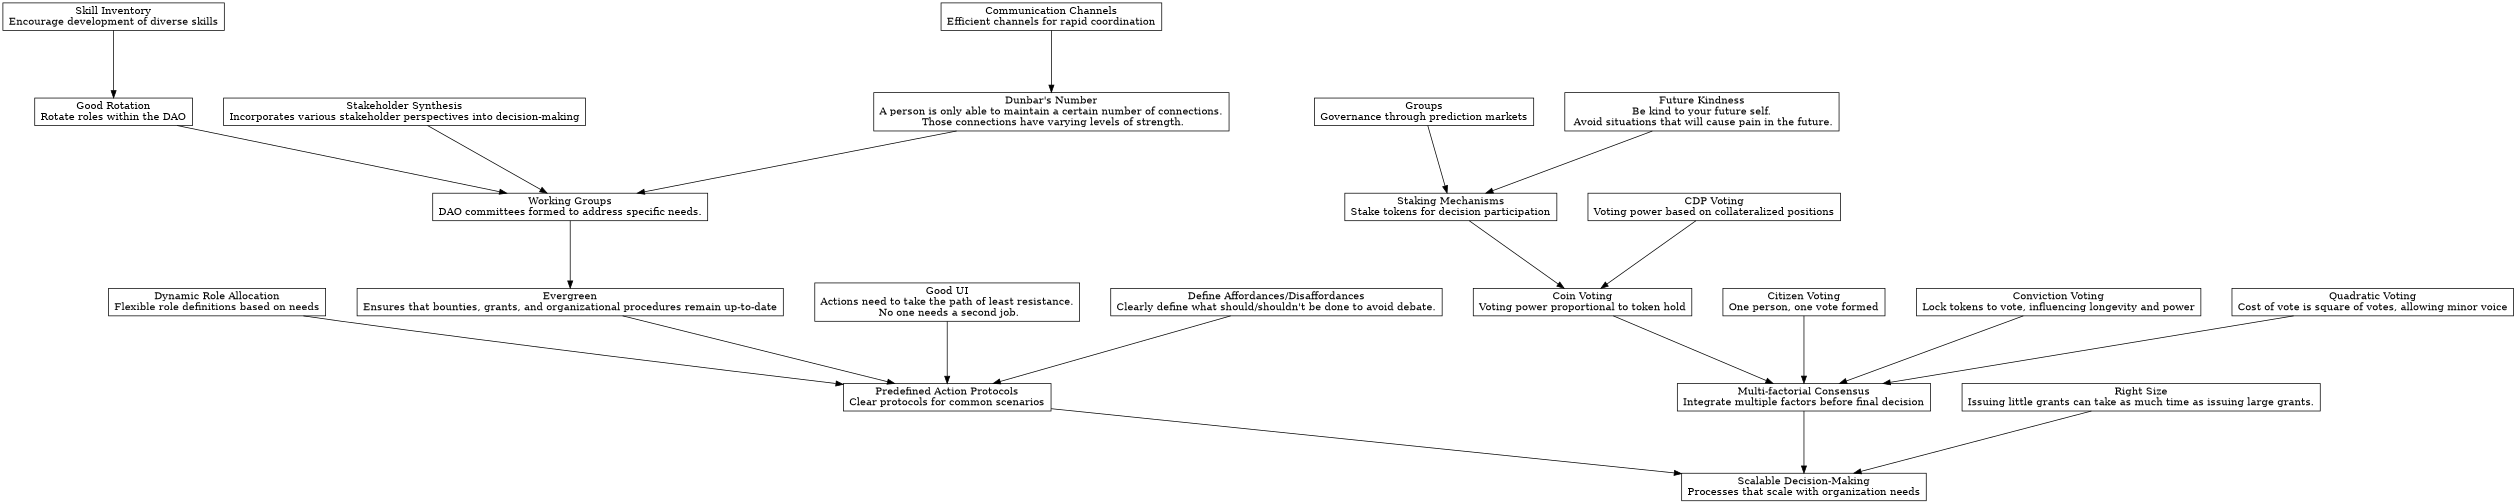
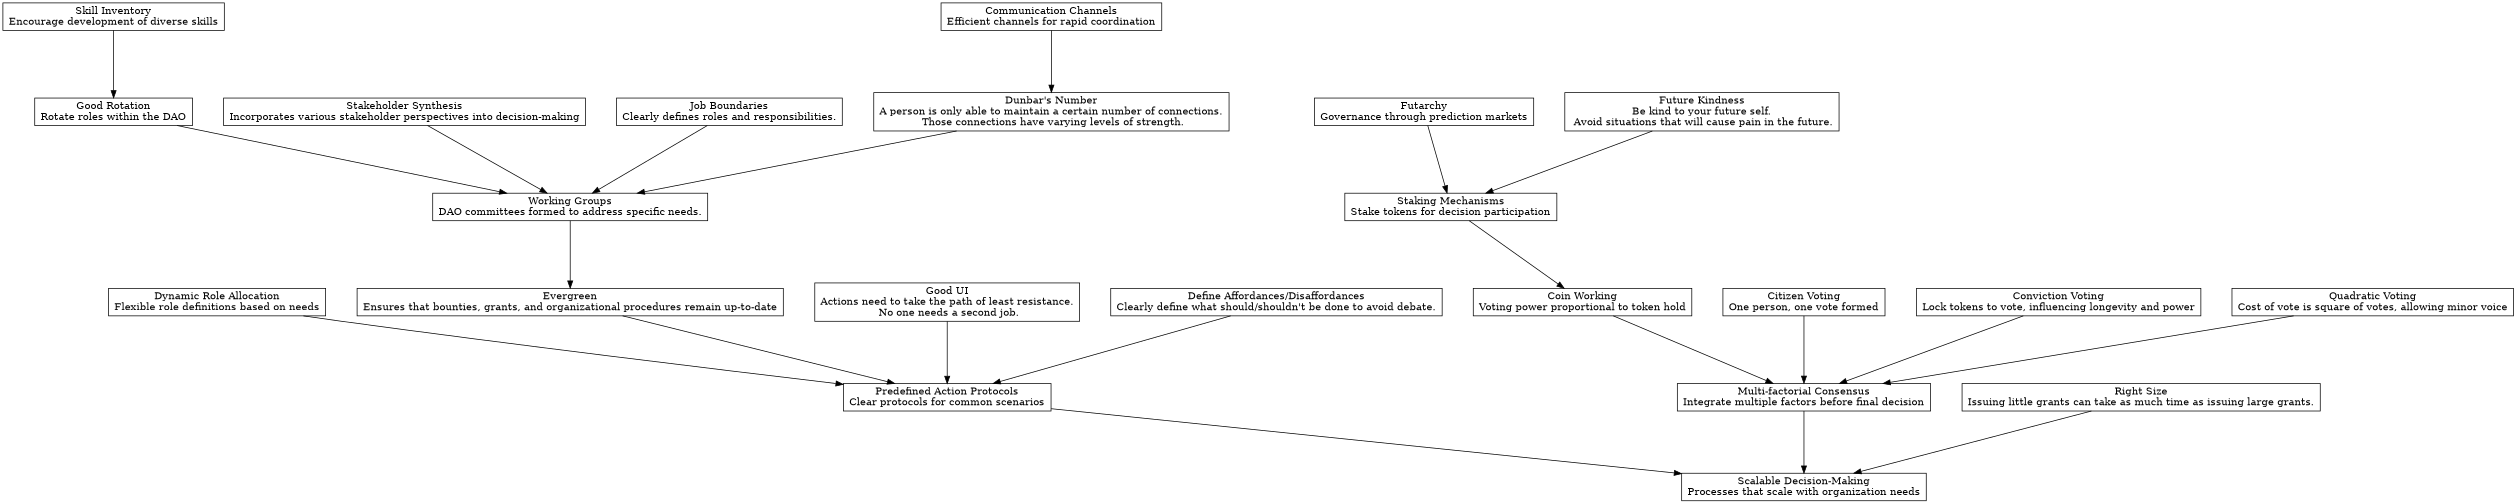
  digraph {
    nodesep=0.6
    rankdir=TB
    ranksep=1.2
    node [shape=box]
    n1 [label="Scalable Decision-Making\nProcesses that scale with organization needs"]
    n2 [label="Predefined Action Protocols\nClear protocols for common scenarios"]
    n3 [label="Multi-factorial Consensus\nIntegrate multiple factors before final decision"]
    n4 [label="Right Size\nIssuing little grants can take as much time as issuing large grants.\n"]
-   n5 [label="Coin Voting\nVoting power proportional to token hold"]
+   n5 [label="Coin Working\nVoting power proportional to token hold"]
    n6 [label="Citizen Voting\nOne person, one vote formed"]
    n7 [label="Conviction Voting\nLock tokens to vote, influencing longevity and power"]
    n8 [label="Quadratic Voting\nCost of vote is square of votes, allowing minor voice"]
    n9 [label="Staking Mechanisms\nStake tokens for decision participation"]
-   n10 [label="CDP Voting\nVoting power based on collateralized positions"]
-   n11 [label="Groups\nGovernance through prediction markets"]
+   n11 [label="Futarchy\nGovernance through prediction markets"]
    n12 [label="Future Kindness\nBe kind to your future self.\n Avoid situations that will cause pain in the future."]
    n13 [label="Dynamic Role Allocation\nFlexible role definitions based on needs"]
    n14 [label="Evergreen\nEnsures that bounties, grants, and organizational procedures remain up-to-date"]
    n15 [label="Good UI\nActions need to take the path of least resistance.\n No one needs a second job."]
    n16 [label="Define Affordances/Disaffordances\nClearly define what should/shouldn't be done to avoid debate."]
    n17 [label="Working Groups\nDAO committees formed to address specific needs."]
    n18 [label="Good Rotation\nRotate roles within the DAO"]
    n19 [label="Stakeholder Synthesis\nIncorporates various stakeholder perspectives into decision-making"]
+   n20 [label="Job Boundaries\nClearly defines roles and responsibilities."]
    n21 [label="Dunbar's Number\nA person is only able to maintain a certain number of connections.\n Those connections have varying levels of strength."]
    n22 [label="Communication Channels\nEfficient channels for rapid coordination"]
    n23 [label="Skill Inventory\nEncourage development of diverse skills"]
    n2 -> n1
    n3 -> n1
    n4 -> n1
    n5 -> n3
    n6 -> n3
    n7 -> n3
    n8 -> n3
    n9 -> n5
-   n10 -> n5
    n11 -> n9
    n12 -> n9
    n13 -> n2
    n14 -> n2
    n15 -> n2
    n16 -> n2
    n17 -> n14
    n18 -> n17
    n19 -> n17
+   n20 -> n17
    n21 -> n17
    n22 -> n21
    n23 -> n18
  }
